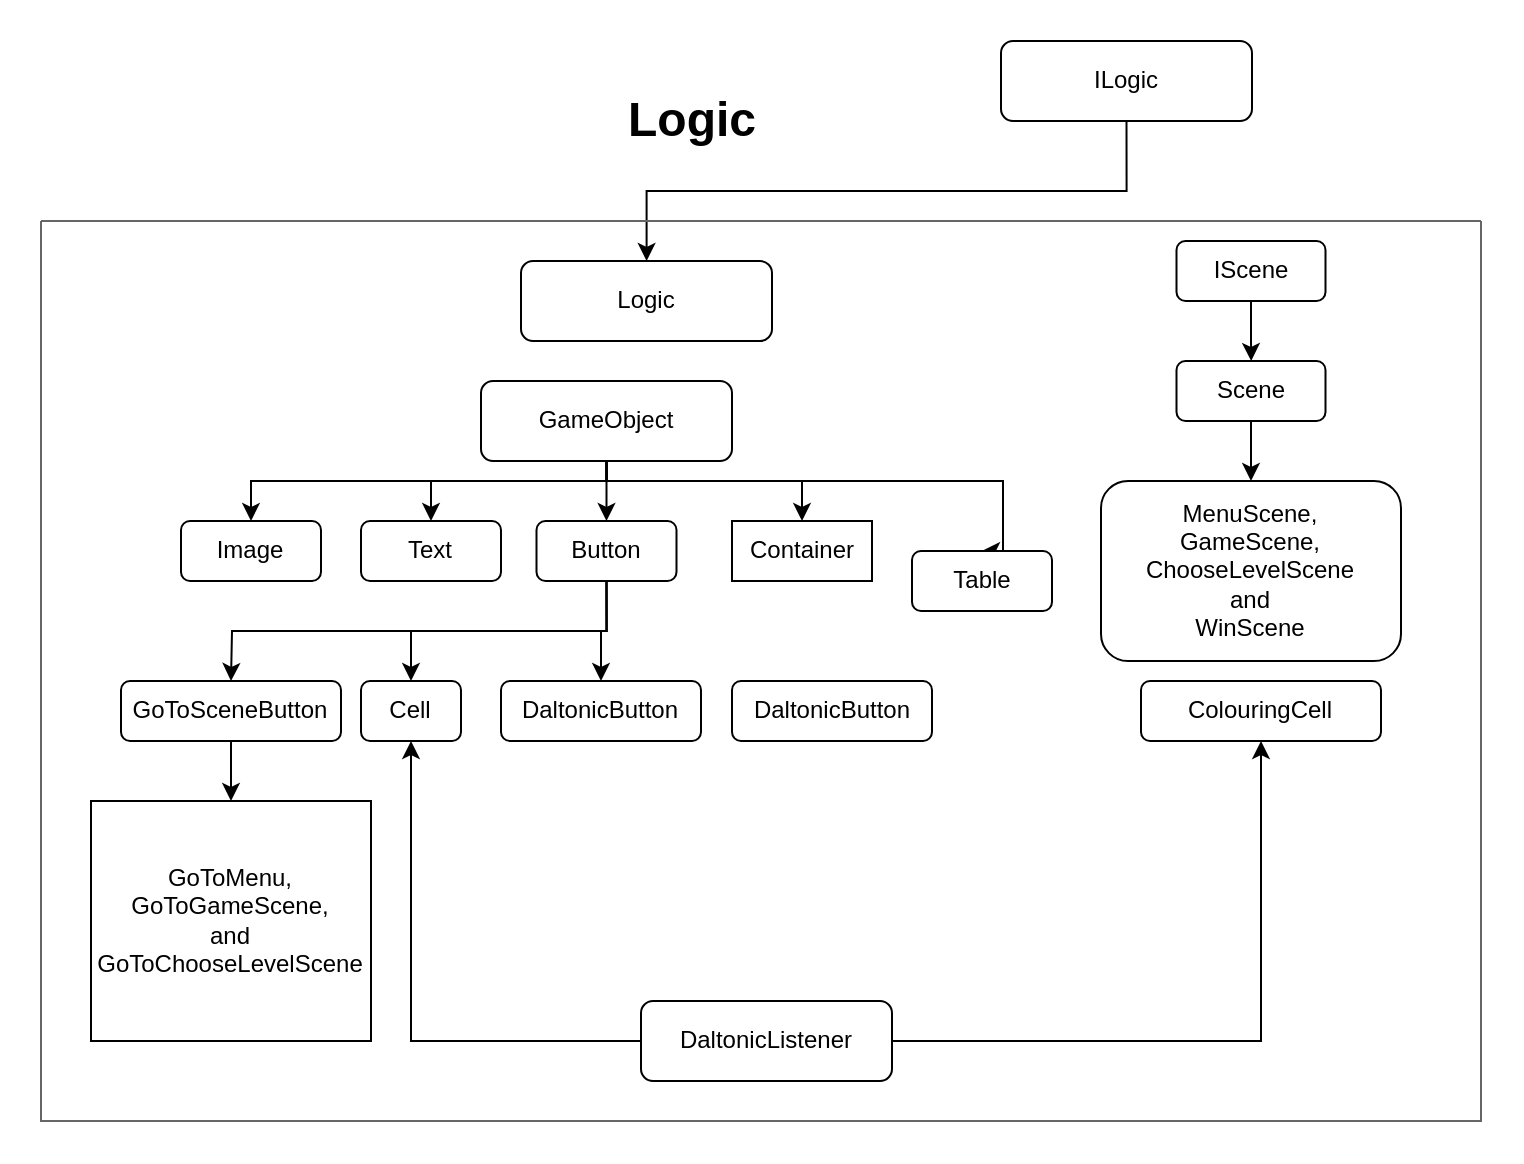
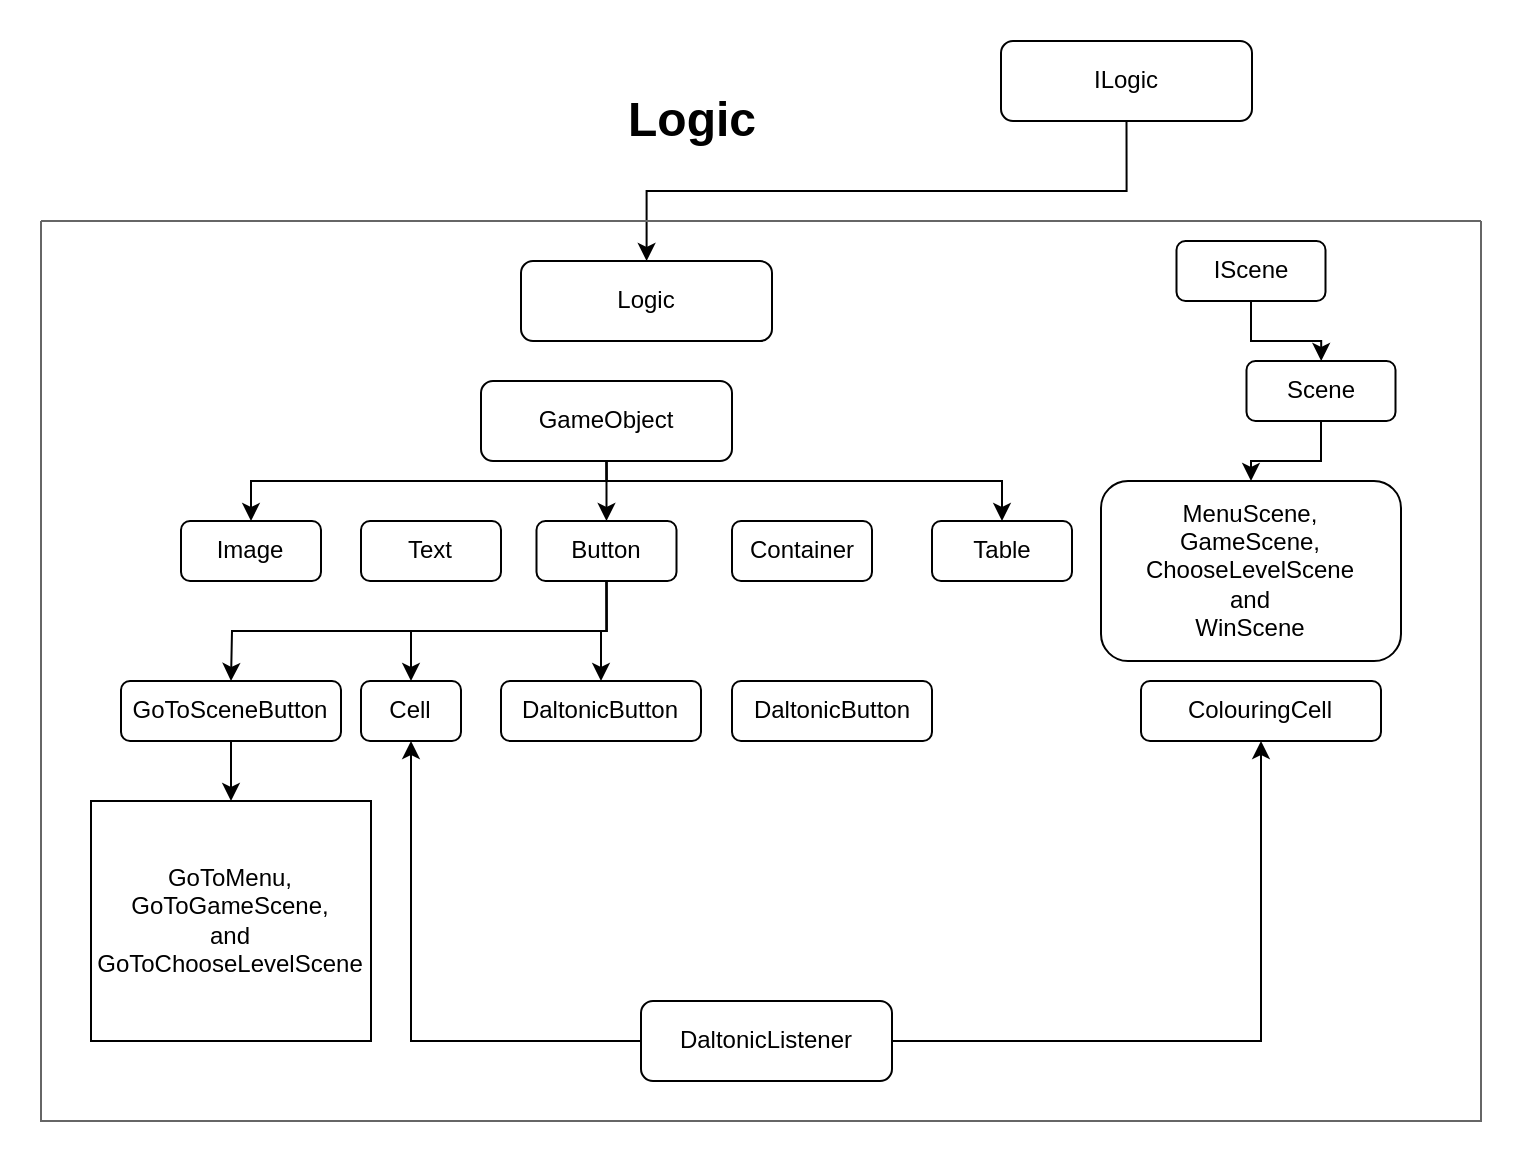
  <mxCell id="0" />
  <mxCell id="1" parent="0" />
  <mxCell id="2" value="&lt;h1&gt;Logic&lt;/h1&gt;" style="text;html=1;spacing=5;spacingTop=-20;whiteSpace=wrap;overflow=hidden;rounded=0;" parent="1" vertex="1"><mxGeometry x="309" y="40" width="91" height="40" as="geometry" /></mxCell>
  <mxCell id="3" style="edgeStyle=orthogonalEdgeStyle;rounded=0;orthogonalLoop=1;jettySize=auto;html=1;exitX=0.5;exitY=1;exitDx=0;exitDy=0;" parent="1" source="4" target="29" edge="1"><mxGeometry relative="1" as="geometry" /></mxCell>
  <mxCell id="4" value="ILogic" style="rounded=1;whiteSpace=wrap;html=1;" parent="1" vertex="1"><mxGeometry x="500" y="20" width="125.5" height="40" as="geometry" /></mxCell>
  <mxCell id="5" value="" style="swimlane;startSize=0;labelBackgroundColor=none;labelBorderColor=none;fillColor=#f5f5f5;gradientColor=#b3b3b3;strokeColor=#666666;gradientDirection=north;" parent="1" vertex="1"><mxGeometry x="20" y="110" width="720" height="450" as="geometry"><mxRectangle x="40" y="100" width="50" height="40" as="alternateBounds" /></mxGeometry></mxCell>
  <mxCell id="6" style="edgeStyle=orthogonalEdgeStyle;rounded=0;orthogonalLoop=1;jettySize=auto;html=1;exitX=0.5;exitY=1;exitDx=0;exitDy=0;" parent="5" source="11" target="12" edge="1"><mxGeometry relative="1" as="geometry"><Array as="points"><mxPoint x="283" y="130" /><mxPoint x="105" y="130" /></Array></mxGeometry></mxCell>
  <mxCell id="7" style="edgeStyle=orthogonalEdgeStyle;rounded=0;orthogonalLoop=1;jettySize=auto;html=1;exitX=0.5;exitY=1;exitDx=0;exitDy=0;entryX=0.5;entryY=0;entryDx=0;entryDy=0;" parent="5" source="11" target="17" edge="1"><mxGeometry relative="1" as="geometry" /></mxCell>
- <mxCell id="8" style="edgeStyle=orthogonalEdgeStyle;rounded=0;orthogonalLoop=1;jettySize=auto;html=1;exitX=0.5;exitY=1;exitDx=0;exitDy=0;entryX=0.5;entryY=0;entryDx=0;entryDy=0;" parent="5" source="11" target="13" edge="1"><mxGeometry relative="1" as="geometry"><Array as="points"><mxPoint x="283" y="130" /><mxPoint x="195" y="130" /></Array></mxGeometry></mxCell>
- <mxCell id="9" style="edgeStyle=orthogonalEdgeStyle;rounded=0;orthogonalLoop=1;jettySize=auto;html=1;exitX=0.5;exitY=1;exitDx=0;exitDy=0;entryX=0.5;entryY=0;entryDx=0;entryDy=0;" parent="5" source="11" target="27" edge="1"><mxGeometry relative="1" as="geometry"><Array as="points"><mxPoint x="283" y="130" /><mxPoint x="381" y="130" /></Array></mxGeometry></mxCell>
  <mxCell id="10" style="edgeStyle=orthogonalEdgeStyle;rounded=0;orthogonalLoop=1;jettySize=auto;html=1;exitX=0.5;exitY=1;exitDx=0;exitDy=0;entryX=0.5;entryY=0;entryDx=0;entryDy=0;" parent="5" source="11" target="28" edge="1"><mxGeometry relative="1" as="geometry"><Array as="points"><mxPoint x="283" y="130" /><mxPoint x="481" y="130" /></Array></mxGeometry></mxCell>
  <mxCell id="11" value="GameObject" style="rounded=1;whiteSpace=wrap;html=1;" parent="5" vertex="1"><mxGeometry x="220" y="80" width="125.5" height="40" as="geometry" /></mxCell>
  <mxCell id="12" value="Image" style="rounded=1;whiteSpace=wrap;html=1;" parent="5" vertex="1"><mxGeometry x="70" y="150" width="70" height="30" as="geometry" /></mxCell>
  <mxCell id="13" value="Text" style="rounded=1;whiteSpace=wrap;html=1;" parent="5" vertex="1"><mxGeometry x="160" y="150" width="70" height="30" as="geometry" /></mxCell>
  <mxCell id="14" style="edgeStyle=orthogonalEdgeStyle;rounded=0;orthogonalLoop=1;jettySize=auto;html=1;exitX=0.5;exitY=1;exitDx=0;exitDy=0;entryX=0.5;entryY=0;entryDx=0;entryDy=0;" parent="5" source="17" edge="1"><mxGeometry relative="1" as="geometry"><mxPoint x="95" y="230" as="targetPoint" /></mxGeometry></mxCell>
  <mxCell id="15" style="edgeStyle=orthogonalEdgeStyle;rounded=0;orthogonalLoop=1;jettySize=auto;html=1;exitX=0.5;exitY=1;exitDx=0;exitDy=0;" parent="5" source="17" target="21" edge="1"><mxGeometry relative="1" as="geometry" /></mxCell>
  <mxCell id="16" style="edgeStyle=orthogonalEdgeStyle;rounded=0;orthogonalLoop=1;jettySize=auto;html=1;exitX=0.5;exitY=1;exitDx=0;exitDy=0;entryX=0.5;entryY=0;entryDx=0;entryDy=0;" parent="5" source="17" target="20" edge="1"><mxGeometry relative="1" as="geometry" /></mxCell>
  <mxCell id="17" value="Button" style="rounded=1;whiteSpace=wrap;html=1;" parent="5" vertex="1"><mxGeometry x="247.75" y="150" width="70" height="30" as="geometry" /></mxCell>
  <mxCell id="18" style="edgeStyle=orthogonalEdgeStyle;rounded=0;orthogonalLoop=1;jettySize=auto;html=1;exitX=0.5;exitY=1;exitDx=0;exitDy=0;entryX=0.5;entryY=0;entryDx=0;entryDy=0;" parent="5" source="19" target="35" edge="1"><mxGeometry relative="1" as="geometry" /></mxCell>
  <mxCell id="19" value="GoToSceneButton" style="rounded=1;whiteSpace=wrap;html=1;" parent="5" vertex="1"><mxGeometry x="40" y="230" width="110" height="30" as="geometry" /></mxCell>
  <mxCell id="20" value="Cell" style="rounded=1;whiteSpace=wrap;html=1;" parent="5" vertex="1"><mxGeometry x="160" y="230" width="50" height="30" as="geometry" /></mxCell>
  <mxCell id="21" value="DaltonicButton" style="rounded=1;whiteSpace=wrap;html=1;" parent="5" vertex="1"><mxGeometry x="230" y="230" width="100" height="30" as="geometry" /></mxCell>
  <mxCell id="22" value="DaltonicButton" style="rounded=1;whiteSpace=wrap;html=1;" parent="5" vertex="1"><mxGeometry x="345.5" y="230" width="100" height="30" as="geometry" /></mxCell>
  <mxCell id="23" value="ColouringCell" style="rounded=1;whiteSpace=wrap;html=1;" parent="5" vertex="1"><mxGeometry x="550" y="230" width="120" height="30" as="geometry" /></mxCell>
  <mxCell id="24" style="edgeStyle=orthogonalEdgeStyle;rounded=0;orthogonalLoop=1;jettySize=auto;html=1;exitX=0;exitY=0.5;exitDx=0;exitDy=0;entryX=0.5;entryY=1;entryDx=0;entryDy=0;" parent="5" source="26" target="20" edge="1"><mxGeometry relative="1" as="geometry" /></mxCell>
  <mxCell id="25" style="edgeStyle=orthogonalEdgeStyle;rounded=0;orthogonalLoop=1;jettySize=auto;html=1;exitX=1;exitY=0.5;exitDx=0;exitDy=0;entryX=0.5;entryY=1;entryDx=0;entryDy=0;" parent="5" source="26" target="23" edge="1"><mxGeometry relative="1" as="geometry" /></mxCell>
  <mxCell id="26" value="DaltonicListener" style="rounded=1;whiteSpace=wrap;html=1;" parent="5" vertex="1"><mxGeometry x="300" y="390" width="125.5" height="40" as="geometry" /></mxCell>
- <mxCell id="27" value="Container" style="whiteSpace=wrap;html=1;rounded=0;" parent="5" vertex="1"><mxGeometry x="345.5" y="150" width="70" height="30" as="geometry" /></mxCell>
- <mxCell id="28" value="Table" style="rounded=1;whiteSpace=wrap;html=1;" parent="5" vertex="1"><mxGeometry x="435.5" y="165" width="70" height="30" as="geometry" /></mxCell>
+ <mxCell id="27" value="Container" style="rounded=1;whiteSpace=wrap;html=1;" parent="5" vertex="1"><mxGeometry x="345.5" y="150" width="70" height="30" as="geometry" /></mxCell>
+ <mxCell id="28" value="Table" style="rounded=1;whiteSpace=wrap;html=1;" parent="5" vertex="1"><mxGeometry x="445.5" y="150" width="70" height="30" as="geometry" /></mxCell>
  <mxCell id="29" value="Logic" style="rounded=1;whiteSpace=wrap;html=1;" parent="5" vertex="1"><mxGeometry x="240" y="20" width="125.5" height="40" as="geometry" /></mxCell>
  <mxCell id="30" style="edgeStyle=orthogonalEdgeStyle;rounded=0;orthogonalLoop=1;jettySize=auto;html=1;exitX=0.5;exitY=1;exitDx=0;exitDy=0;" parent="5" source="31" target="33" edge="1"><mxGeometry relative="1" as="geometry" /></mxCell>
  <mxCell id="31" value="IScene" style="rounded=1;whiteSpace=wrap;html=1;" parent="5" vertex="1"><mxGeometry x="567.75" y="10" width="74.5" height="30" as="geometry" /></mxCell>
  <mxCell id="32" style="edgeStyle=orthogonalEdgeStyle;rounded=0;orthogonalLoop=1;jettySize=auto;html=1;exitX=0.5;exitY=1;exitDx=0;exitDy=0;entryX=0.5;entryY=0;entryDx=0;entryDy=0;" parent="5" source="33" target="34" edge="1"><mxGeometry relative="1" as="geometry" /></mxCell>
- <mxCell id="33" value="Scene" style="rounded=1;whiteSpace=wrap;html=1;" parent="5" vertex="1"><mxGeometry x="567.75" y="70" width="74.5" height="30" as="geometry" /></mxCell>
+ <mxCell id="33" value="Scene" style="rounded=1;whiteSpace=wrap;html=1;" parent="5" vertex="1"><mxGeometry x="602.75" y="70" width="74.5" height="30" as="geometry" /></mxCell>
  <mxCell id="34" value="MenuScene, &lt;br&gt;GameScene, ChooseLevelScene &lt;br&gt;and &lt;br&gt;WinScene" style="rounded=1;whiteSpace=wrap;html=1;" parent="5" vertex="1"><mxGeometry x="530" y="130" width="150" height="90" as="geometry" /></mxCell>
  <mxCell id="35" value="GoToMenu,&lt;br&gt;GoToGameScene,&lt;br&gt;and&lt;br&gt;GoToChooseLevelScene" style="whiteSpace=wrap;html=1;rounded=0;" parent="5" vertex="1"><mxGeometry x="25" y="290" width="140" height="120" as="geometry" /></mxCell>
